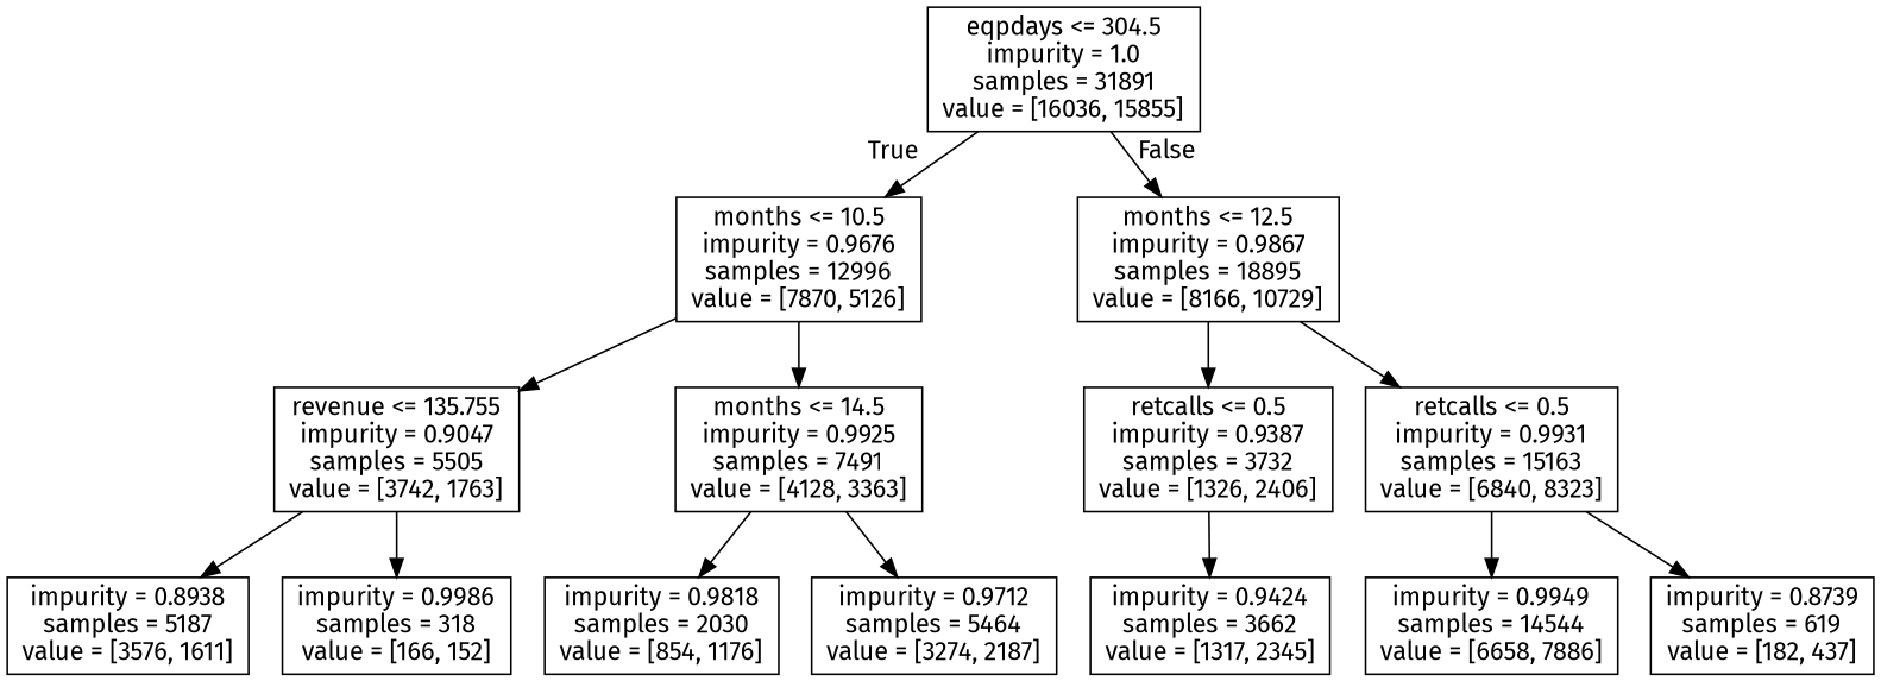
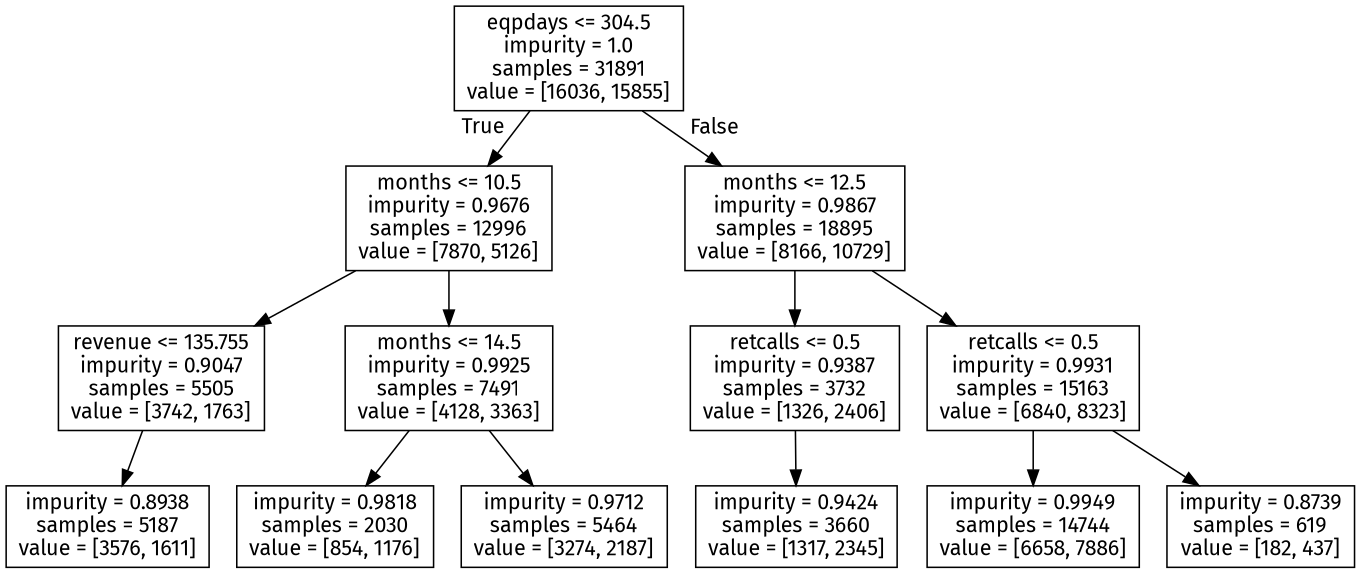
  digraph {
    fontname="Fira Sans"
    node [fontname="Fira Sans" shape=box]
    edge [fontname="Fira Sans"]
    n1 [label="eqpdays <= 304.5\nimpurity = 1.0\nsamples = 31891\nvalue = [16036, 15855]"]
    n2 [label="months <= 10.5\nimpurity = 0.9676\nsamples = 12996\nvalue = [7870, 5126]"]
    n3 [label="months <= 12.5\nimpurity = 0.9867\nsamples = 18895\nvalue = [8166, 10729]"]
    n4 [label="revenue <= 135.755\nimpurity = 0.9047\nsamples = 5505\nvalue = [3742, 1763]"]
    n5 [label="months <= 14.5\nimpurity = 0.9925\nsamples = 7491\nvalue = [4128, 3363]"]
    n6 [label="retcalls <= 0.5\nimpurity = 0.9387\nsamples = 3732\nvalue = [1326, 2406]"]
    n7 [label="retcalls <= 0.5\nimpurity = 0.9931\nsamples = 15163\nvalue = [6840, 8323]"]
    n8 [label="impurity = 0.8938\nsamples = 5187\nvalue = [3576, 1611]"]
-   n9 [label="impurity = 0.9986\nsamples = 318\nvalue = [166, 152]"]
    n10 [label="impurity = 0.9818\nsamples = 2030\nvalue = [854, 1176]"]
    n11 [label="impurity = 0.9712\nsamples = 5464\nvalue = [3274, 2187]"]
-   n12 [label="impurity = 0.9424\nsamples = 3662\nvalue = [1317, 2345]"]
-   n13 [label="impurity = 0.9949\nsamples = 14544\nvalue = [6658, 7886]"]
+   n12 [label="impurity = 0.9424\nsamples = 3660\nvalue = [1317, 2345]"]
+   n13 [label="impurity = 0.9949\nsamples = 14744\nvalue = [6658, 7886]"]
    n14 [label="impurity = 0.8739\nsamples = 619\nvalue = [182, 437]"]
    n1 -> n2 [headlabel=True labelangle=45 labeldistance=2.5]
    n1 -> n3 [headlabel=False labelangle=-45 labeldistance=2.5]
    n2 -> n4
    n2 -> n5
    n3 -> n6
    n3 -> n7
    n4 -> n8
-   n4 -> n9
    n5 -> n10
    n5 -> n11
    n6 -> n12
    n7 -> n13
    n7 -> n14
  }
